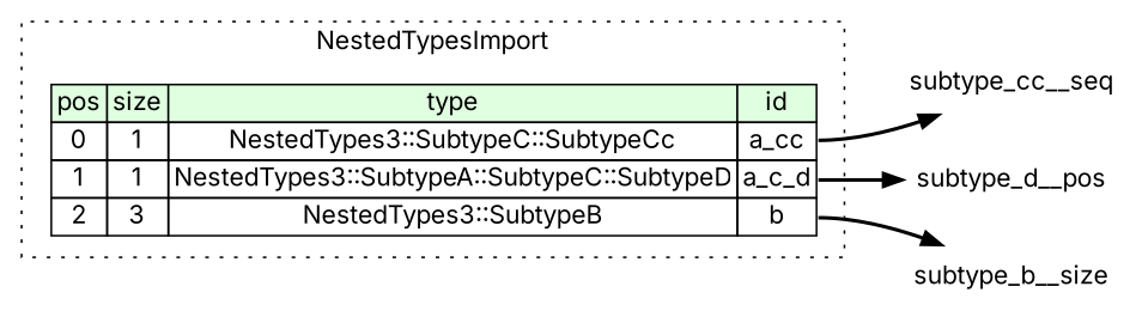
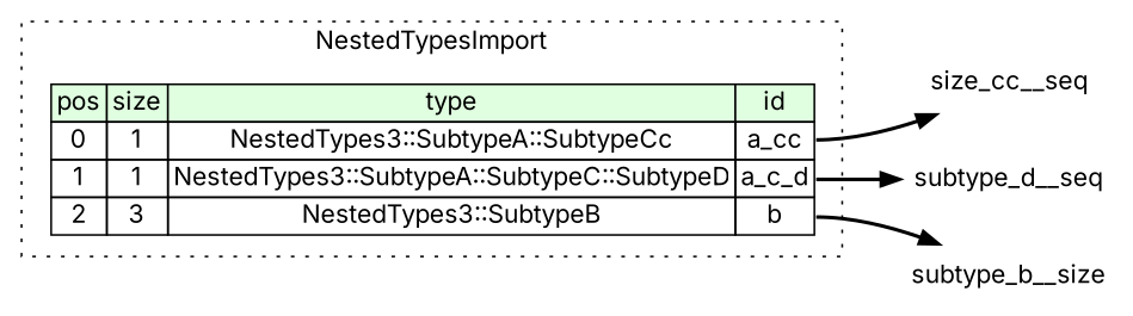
  digraph {
    fontname=Inter
    rankdir=LR
    node [fontname=Inter shape=plaintext]
    edge [fontname=Inter style=bold]
-   n1 [label=<<TABLE BORDER="0" CELLBORDER="1" CELLSPACING="0"> 			<TR><TD BGCOLOR="#E0FFE0">pos</TD><TD BGCOLOR="#E0FFE0">size</TD><TD BGCOLOR="#E0FFE0">type</TD><TD BGCOLOR="#E0FFE0">id</TD></TR> 			<TR><TD PORT="a_cc_pos">0</TD><TD PORT="a_cc_size">1</TD><TD>NestedTypes3::SubtypeC::SubtypeCc</TD><TD PORT="a_cc_type">a_cc</TD></TR> 			<TR><TD PORT="a_c_d_pos">1</TD><TD PORT="a_c_d_size">1</TD><TD>NestedTypes3::SubtypeA::SubtypeC::SubtypeD</TD><TD PORT="a_c_d_type">a_c_d</TD></TR> 			<TR><TD PORT="b_pos">2</TD><TD PORT="b_size">3</TD><TD>NestedTypes3::SubtypeB</TD><TD PORT="b_type">b</TD></TR> 		</TABLE>>]
-   subtype_cc__seq
-   subtype_d__seq [label=subtype_d__pos]
+   n1 [label=<<TABLE BORDER="0" CELLBORDER="1" CELLSPACING="0"> 			<TR><TD BGCOLOR="#E0FFE0">pos</TD><TD BGCOLOR="#E0FFE0">size</TD><TD BGCOLOR="#E0FFE0">type</TD><TD BGCOLOR="#E0FFE0">id</TD></TR> 			<TR><TD PORT="a_cc_pos">0</TD><TD PORT="a_cc_size">1</TD><TD>NestedTypes3::SubtypeA::SubtypeCc</TD><TD PORT="a_cc_type">a_cc</TD></TR> 			<TR><TD PORT="a_c_d_pos">1</TD><TD PORT="a_c_d_size">1</TD><TD>NestedTypes3::SubtypeA::SubtypeC::SubtypeD</TD><TD PORT="a_c_d_type">a_c_d</TD></TR> 			<TR><TD PORT="b_pos">2</TD><TD PORT="b_size">3</TD><TD>NestedTypes3::SubtypeB</TD><TD PORT="b_type">b</TD></TR> 		</TABLE>>]
+   subtype_cc__seq [label=size_cc__seq]
+   subtype_d__seq
    n4 [label=subtype_b__size]
    subgraph cluster_1 {
      label=NestedTypesImport
      style=dotted
      n1
    }
    n1 -> subtype_cc__seq [tailport=a_cc_type]
    n1 -> subtype_d__seq [tailport=a_c_d_type]
    n1 -> n4 [tailport=b_type]
  }
